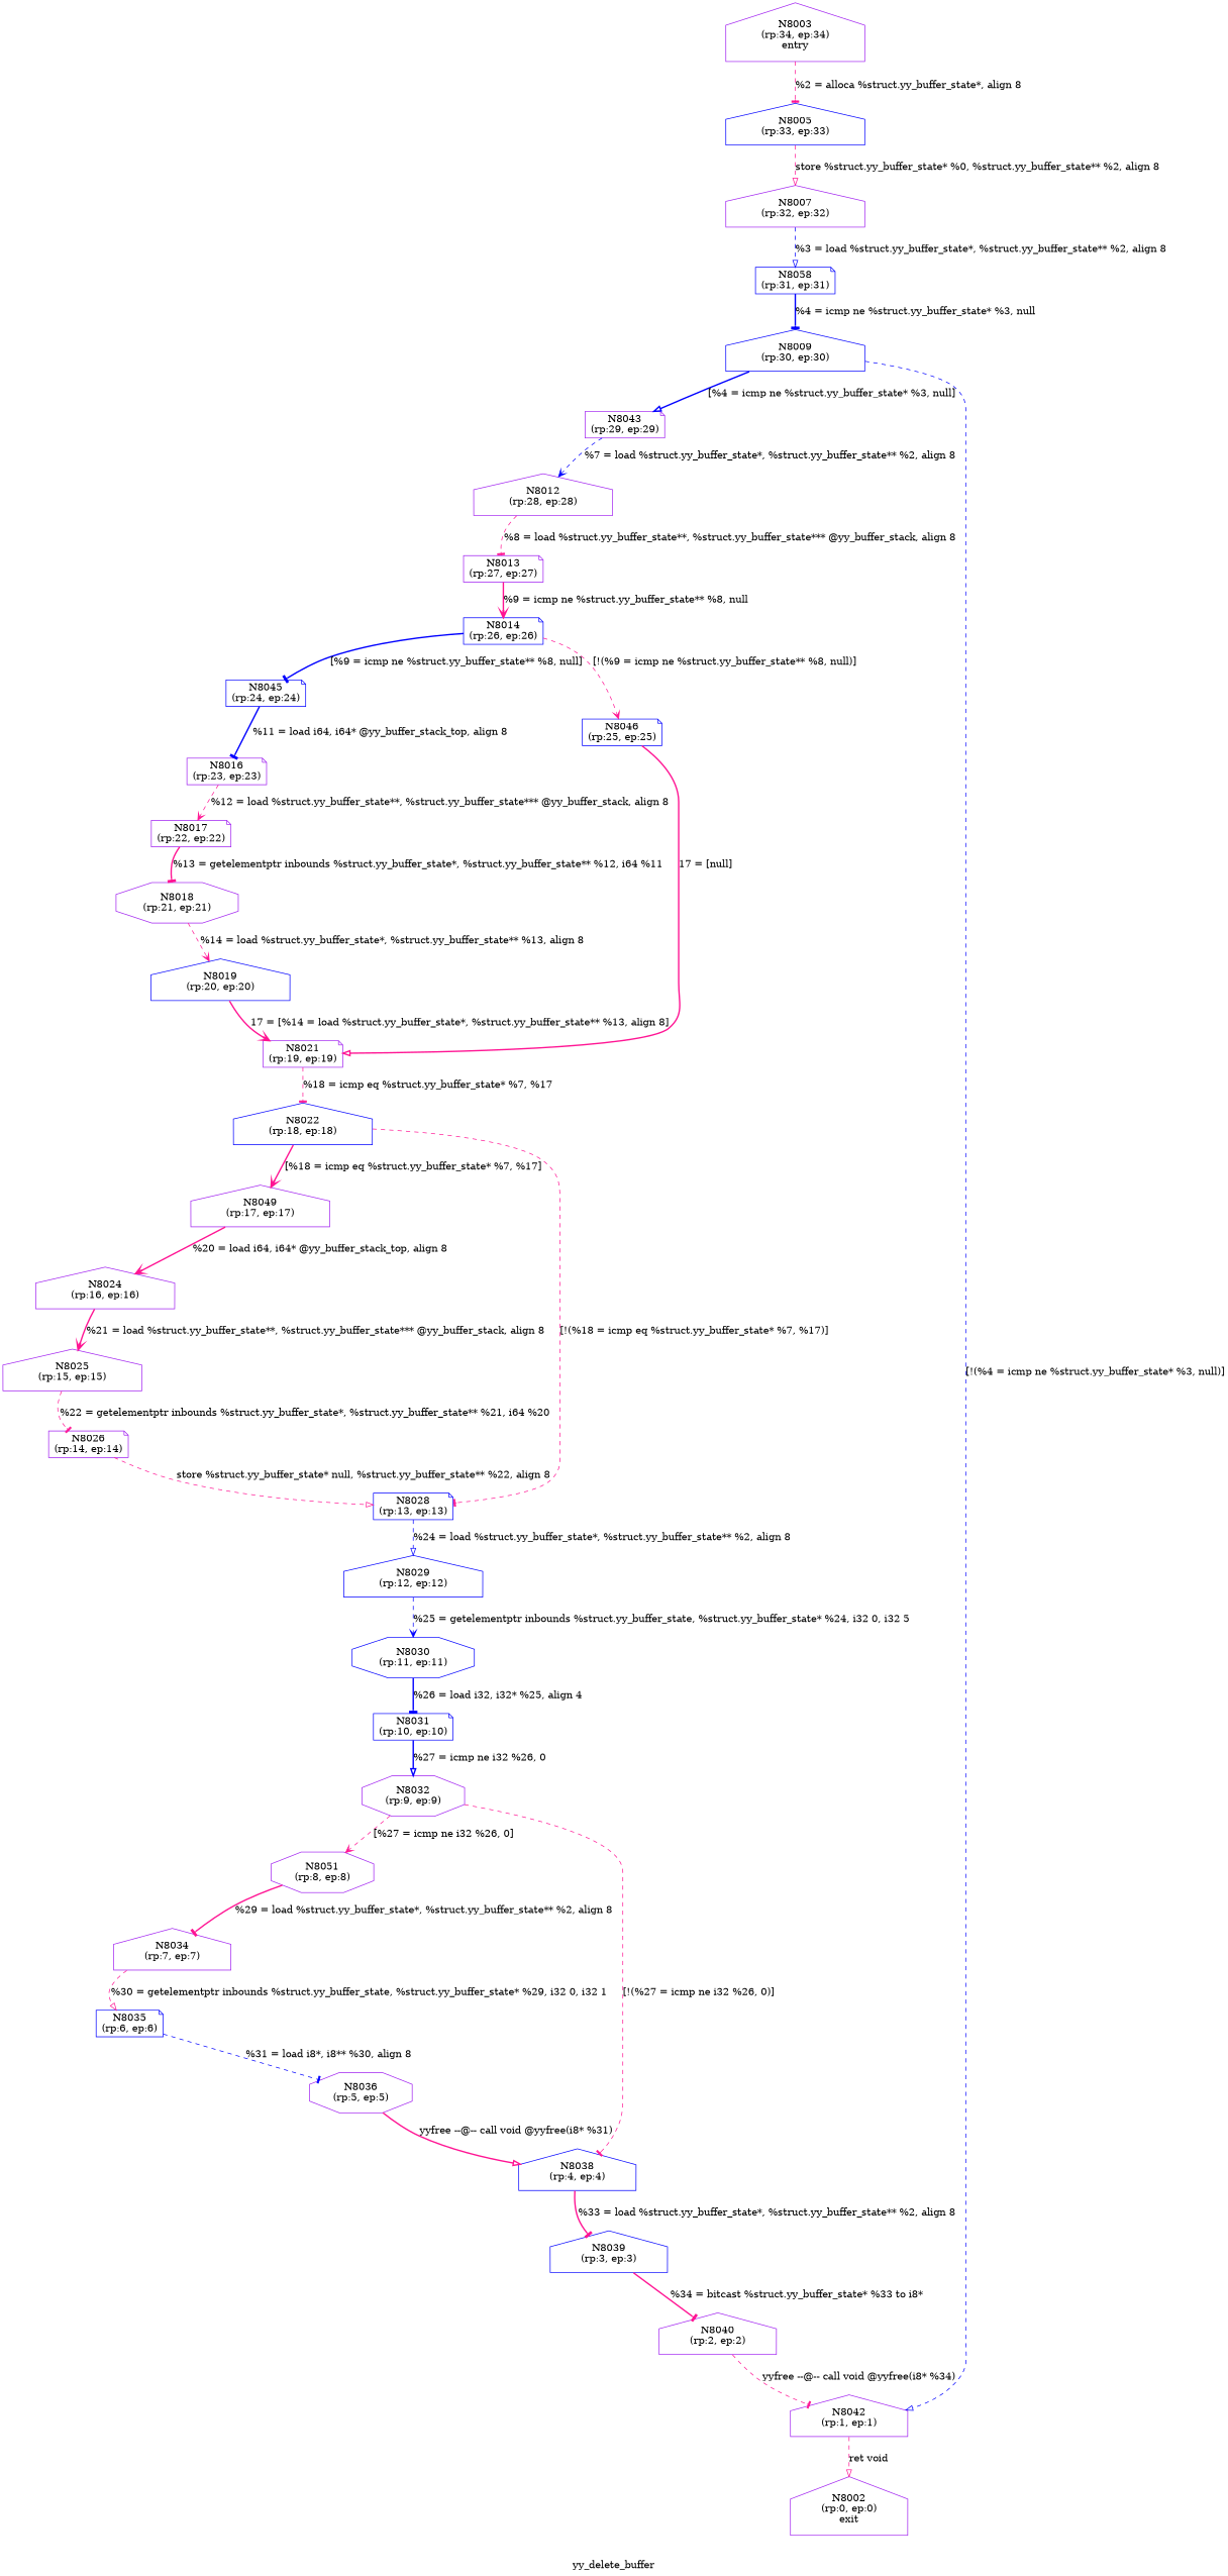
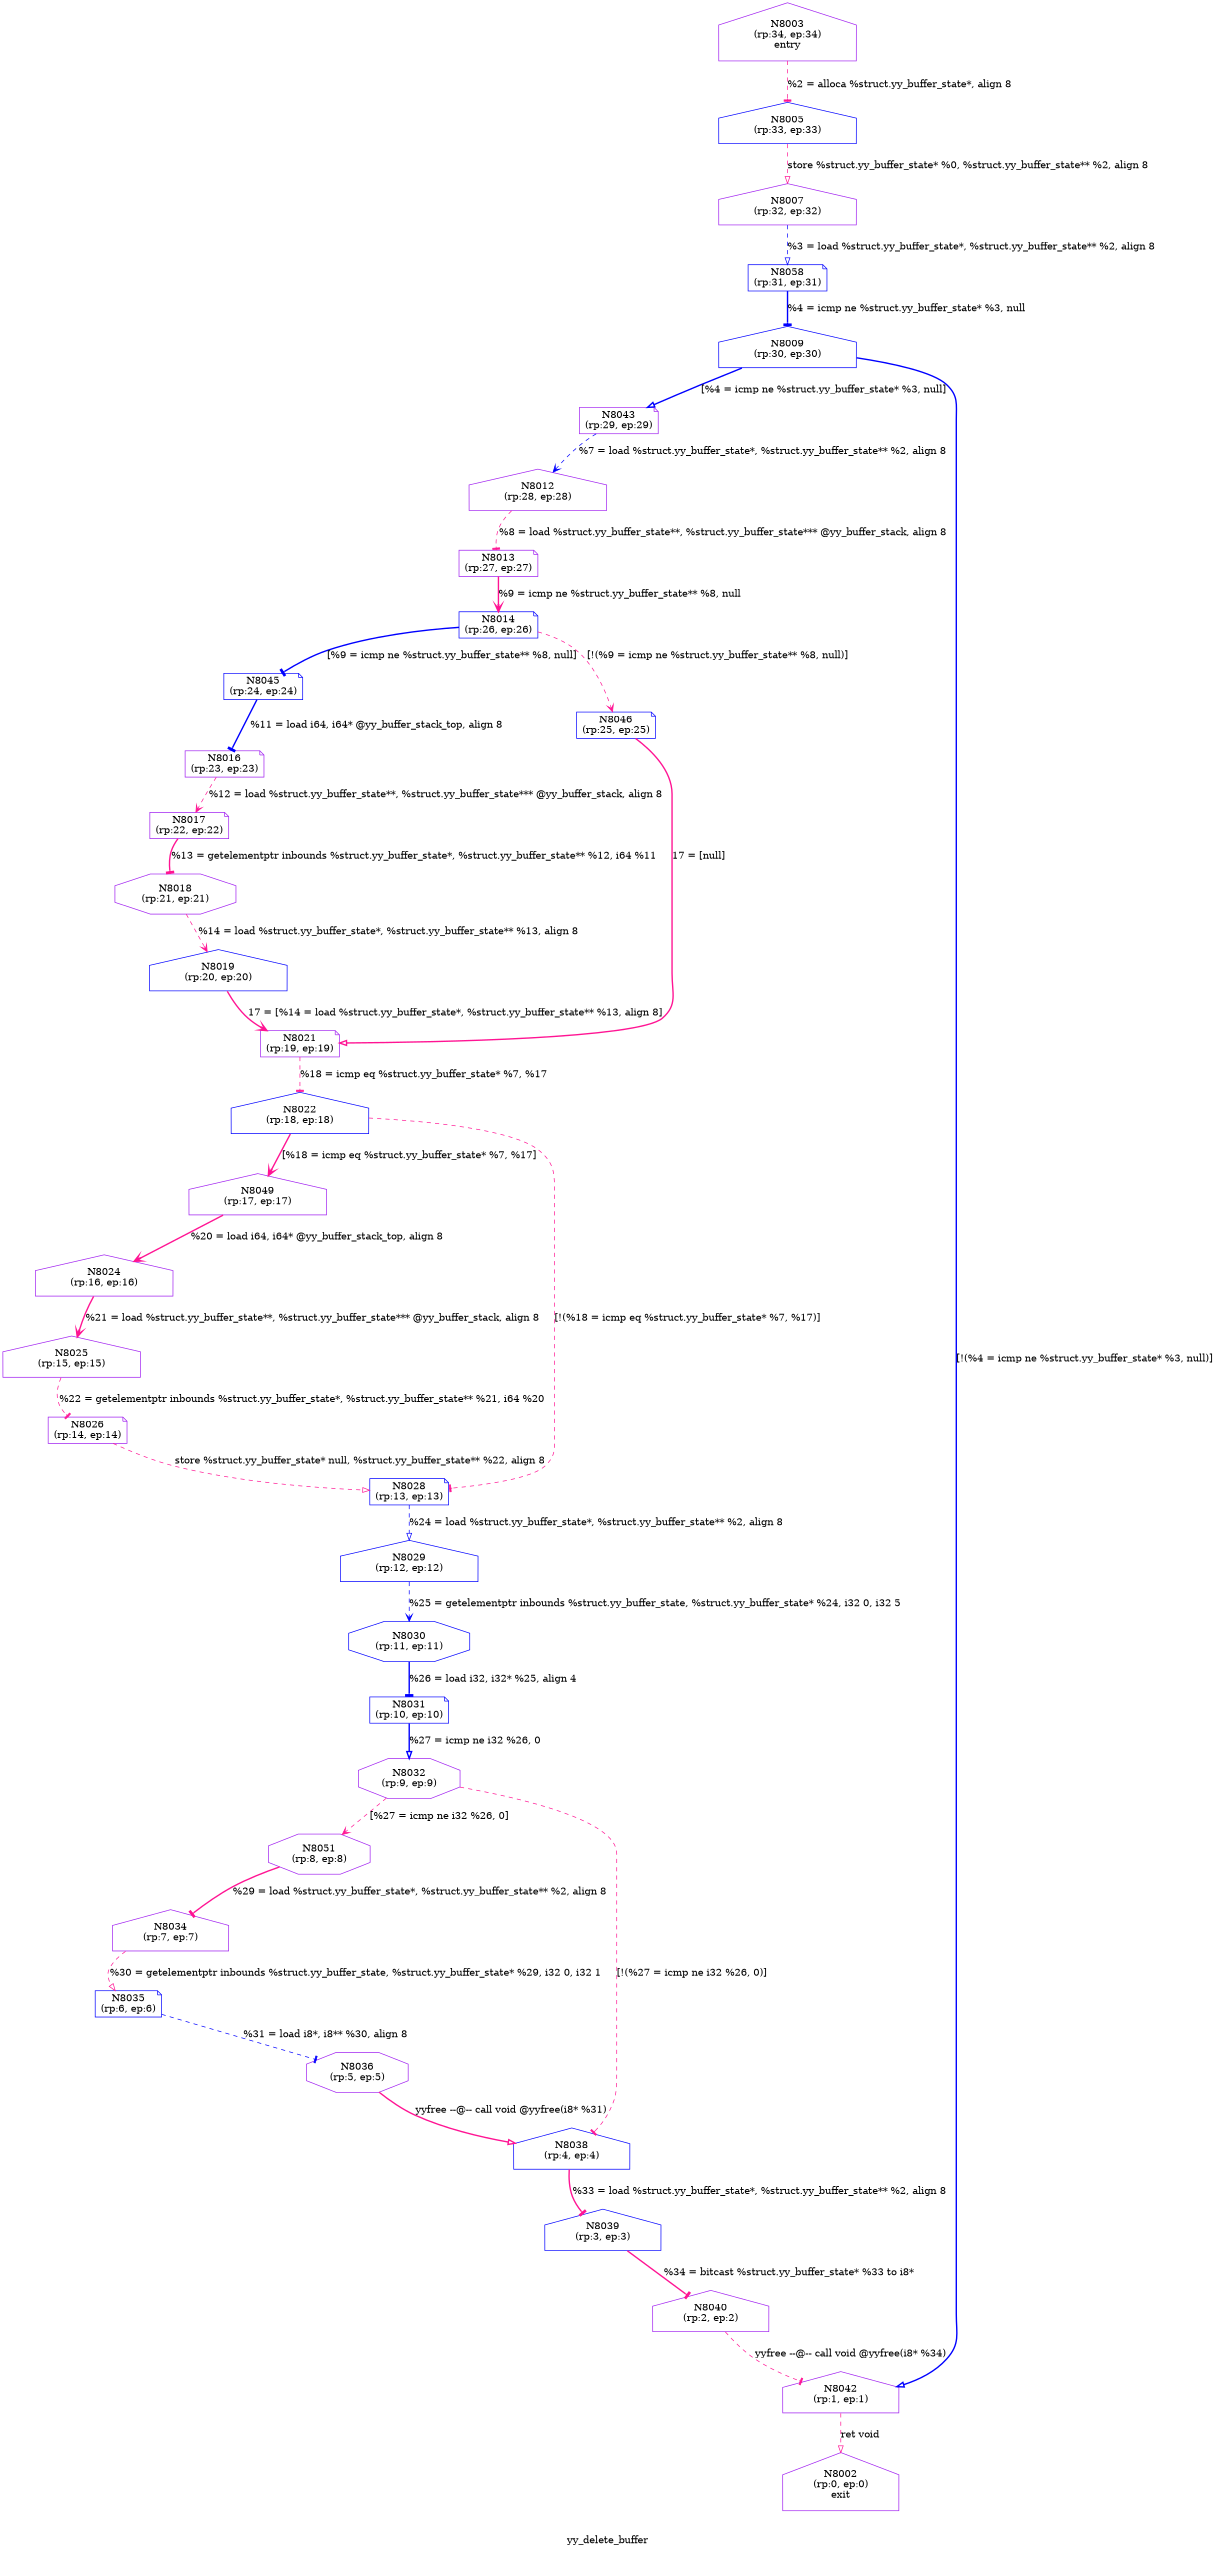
  digraph {
    label=yy_delete_buffer
    node [color=purple shape=house]
    edge [arrowhead=tee color=deeppink style=dashed]
    n1 [label="N8002\n(rp:0, ep:0)\nexit"]
    n2 [label="N8003\n(rp:34, ep:34)\nentry"]
    n3 [color=blue label="N8005\n(rp:33, ep:33)"]
    n4 [label="N8007\n(rp:32, ep:32)"]
    n5 [color=blue label="N8058\n(rp:31, ep:31)" shape=note]
    n6 [color=blue label="N8009\n(rp:30, ep:30)"]
    n7 [label="N8043\n(rp:29, ep:29)" shape=note]
    n8 [label="N8042\n(rp:1, ep:1)"]
    n9 [label="N8012\n(rp:28, ep:28)"]
    n10 [label="N8013\n(rp:27, ep:27)" shape=note]
    n11 [color=blue label="N8014\n(rp:26, ep:26)" shape=note]
    n12 [color=blue label="N8045\n(rp:24, ep:24)" shape=note]
    n13 [color=blue label="N8046\n(rp:25, ep:25)" shape=note]
    n14 [label="N8016\n(rp:23, ep:23)" shape=note]
    n15 [label="N8021\n(rp:19, ep:19)" shape=note]
    n16 [label="N8017\n(rp:22, ep:22)" shape=note]
    n17 [color=blue label="N8022\n(rp:18, ep:18)"]
    n18 [label="N8018\n(rp:21, ep:21)" shape=octagon]
    n19 [color=blue label="N8019\n(rp:20, ep:20)"]
    n20 [label="N8049\n(rp:17, ep:17)"]
    n21 [color=blue label="N8028\n(rp:13, ep:13)" shape=note]
    n22 [label="N8024\n(rp:16, ep:16)"]
    n23 [color=blue label="N8029\n(rp:12, ep:12)"]
    n24 [label="N8025\n(rp:15, ep:15)"]
    n25 [color=blue label="N8030\n(rp:11, ep:11)" shape=octagon]
    n26 [label="N8026\n(rp:14, ep:14)" shape=note]
    n27 [color=blue label="N8031\n(rp:10, ep:10)" shape=note]
    n28 [label="N8032\n(rp:9, ep:9)" shape=octagon]
    n29 [label="N8051\n(rp:8, ep:8)" shape=octagon]
    n30 [color=blue label="N8038\n(rp:4, ep:4)"]
    n31 [label="N8034\n(rp:7, ep:7)"]
    n32 [color=blue label="N8039\n(rp:3, ep:3)"]
    n33 [color=blue label="N8035\n(rp:6, ep:6)" shape=note]
    n34 [label="N8040\n(rp:2, ep:2)"]
    n35 [label="N8036\n(rp:5, ep:5)" shape=octagon]
    n2 -> n3 [label="%2 = alloca %struct.yy_buffer_state*, align 8"]
    n3 -> n4 [arrowhead=onormal label="store %struct.yy_buffer_state* %0, %struct.yy_buffer_state** %2, align 8"]
    n4 -> n5 [arrowhead=onormal color=blue label="%3 = load %struct.yy_buffer_state*, %struct.yy_buffer_state** %2, align 8"]
    n5 -> n6 [color=blue label="%4 = icmp ne %struct.yy_buffer_state* %3, null" style=bold]
    n6 -> n7 [arrowhead=onormal color=blue label="[%4 = icmp ne %struct.yy_buffer_state* %3, null]" style=bold]
-   n6 -> n8 [arrowhead=onormal color=blue label="[!(%4 = icmp ne %struct.yy_buffer_state* %3, null)]"]
+   n6 -> n8 [arrowhead=onormal color=blue label="[!(%4 = icmp ne %struct.yy_buffer_state* %3, null)]" style=bold]
    n7 -> n9 [arrowhead=vee color=blue label="%7 = load %struct.yy_buffer_state*, %struct.yy_buffer_state** %2, align 8"]
    n8 -> n1 [arrowhead=onormal label="ret void"]
    n9 -> n10 [label="%8 = load %struct.yy_buffer_state**, %struct.yy_buffer_state*** @yy_buffer_stack, align 8"]
    n10 -> n11 [arrowhead=vee label="%9 = icmp ne %struct.yy_buffer_state** %8, null" style=bold]
    n11 -> n12 [color=blue label="[%9 = icmp ne %struct.yy_buffer_state** %8, null]" style=bold]
    n11 -> n13 [arrowhead=vee label="[!(%9 = icmp ne %struct.yy_buffer_state** %8, null)]"]
    n12 -> n14 [color=blue label="%11 = load i64, i64* @yy_buffer_stack_top, align 8" style=bold]
    n13 -> n15 [arrowhead=onormal label="17 = [null]" style=bold]
    n14 -> n16 [arrowhead=vee label="%12 = load %struct.yy_buffer_state**, %struct.yy_buffer_state*** @yy_buffer_stack, align 8"]
    n15 -> n17 [label="%18 = icmp eq %struct.yy_buffer_state* %7, %17"]
    n16 -> n18 [label="%13 = getelementptr inbounds %struct.yy_buffer_state*, %struct.yy_buffer_state** %12, i64 %11" style=bold]
    n17 -> n20 [arrowhead=vee label="[%18 = icmp eq %struct.yy_buffer_state* %7, %17]" style=bold]
    n17 -> n21 [label="[!(%18 = icmp eq %struct.yy_buffer_state* %7, %17)]"]
    n18 -> n19 [arrowhead=vee label="%14 = load %struct.yy_buffer_state*, %struct.yy_buffer_state** %13, align 8"]
    n19 -> n15 [arrowhead=vee label="17 = [%14 = load %struct.yy_buffer_state*, %struct.yy_buffer_state** %13, align 8]" style=bold]
    n20 -> n22 [arrowhead=vee label="%20 = load i64, i64* @yy_buffer_stack_top, align 8" style=bold]
    n21 -> n23 [arrowhead=onormal color=blue label="%24 = load %struct.yy_buffer_state*, %struct.yy_buffer_state** %2, align 8"]
    n22 -> n24 [arrowhead=vee label="%21 = load %struct.yy_buffer_state**, %struct.yy_buffer_state*** @yy_buffer_stack, align 8" style=bold]
    n23 -> n25 [arrowhead=vee color=blue label="%25 = getelementptr inbounds %struct.yy_buffer_state, %struct.yy_buffer_state* %24, i32 0, i32 5"]
    n24 -> n26 [label="%22 = getelementptr inbounds %struct.yy_buffer_state*, %struct.yy_buffer_state** %21, i64 %20"]
    n25 -> n27 [color=blue label="%26 = load i32, i32* %25, align 4" style=bold]
    n26 -> n21 [arrowhead=onormal label="store %struct.yy_buffer_state* null, %struct.yy_buffer_state** %22, align 8"]
    n27 -> n28 [arrowhead=onormal color=blue label="%27 = icmp ne i32 %26, 0" style=bold]
    n28 -> n29 [arrowhead=vee label="[%27 = icmp ne i32 %26, 0]"]
    n28 -> n30 [label="[!(%27 = icmp ne i32 %26, 0)]"]
    n29 -> n31 [label="%29 = load %struct.yy_buffer_state*, %struct.yy_buffer_state** %2, align 8" style=bold]
    n30 -> n32 [label="%33 = load %struct.yy_buffer_state*, %struct.yy_buffer_state** %2, align 8" style=bold]
    n31 -> n33 [arrowhead=onormal label="%30 = getelementptr inbounds %struct.yy_buffer_state, %struct.yy_buffer_state* %29, i32 0, i32 1"]
    n32 -> n34 [label="%34 = bitcast %struct.yy_buffer_state* %33 to i8*" style=bold]
    n33 -> n35 [color=blue label="%31 = load i8*, i8** %30, align 8"]
    n34 -> n8 [label="yyfree --@-- call void @yyfree(i8* %34)"]
    n35 -> n30 [arrowhead=onormal label="yyfree --@-- call void @yyfree(i8* %31)" style=bold]
  }
